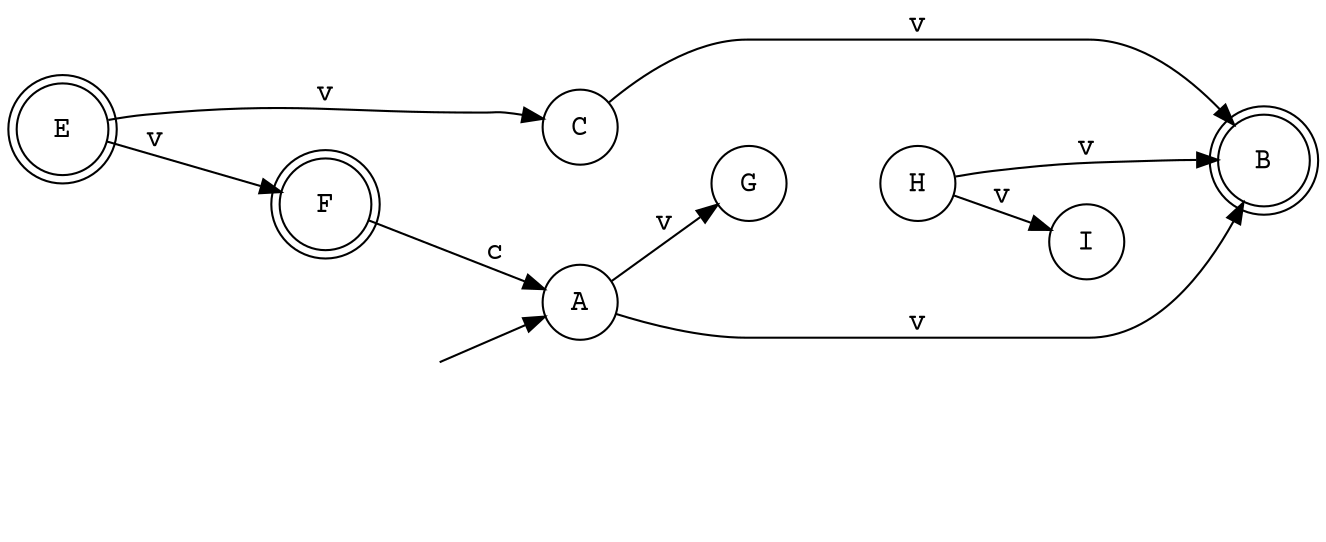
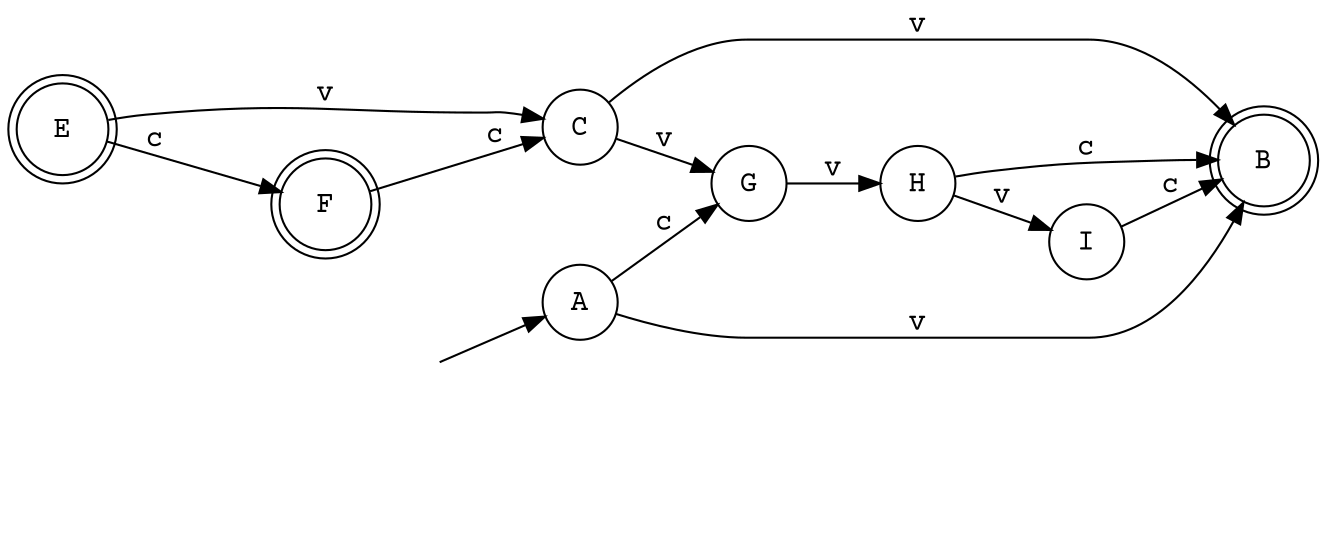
  digraph {
    fontname="Courier Prime"
    rankdir=LR
    node [fontname="Courier Prime" shape=circle]
    edge [fontname="Courier Prime"]
    B [shape=doublecircle]
    C
    G
    E [shape=doublecircle]
    F [shape=doublecircle]
    A
    H
    I
    invisible [style=invis]
    C -> B [label=v]
+   C -> G [label=v]
+   G -> H [label=v]
    E -> C [label=v]
-   E -> F [label=v]
-   F -> A [label=c]
+   E -> F [label=c]
+   F -> C [label=c]
    A -> B [label=v]
-   A -> G [label=v]
-   H -> B [label=v]
+   A -> G [label=c]
+   H -> B [label=c]
    H -> I [label=v]
+   I -> B [label=c]
    invisible -> A
  }
